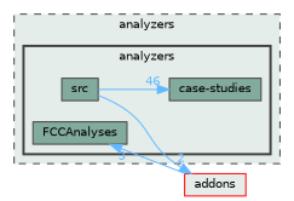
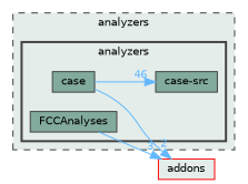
  digraph {
    compound=true
    rankdir=LR
    node [color=grey25 fillcolor="#82ab9d" fontname=Helvetica fontsize=10 shape=box style=filled]
    edge [color=steelblue1 fontcolor=steelblue1 fontname=Helvetica fontsize=10 labeldistance=1.5 labelfontname=Helvetica labelfontsize=10]
-   n1 [height=0.2 label="case-studies" width=0.4]
+   n1 [height=0.2 label="case-src" width=0.4]
    n2 [height=0.2 label=FCCAnalyses width=0.4]
-   n3 [height=0.2 label=src width=0.4]
+   n3 [height=0.2 label=case width=0.4]
    n4 [color=red fillcolor="#e4edea" height=0.2 label=addons width=0.4]
    subgraph cluster_1 {
      bgcolor="#e4edea"
      fontname=Helvetica
      fontsize=10
      label=analyzers
      pencolor=grey25
      style="filled,dashed"
      subgraph cluster_2 {
        bgcolor="#e4edea"
        fontname=Helvetica
        fontsize=10
        label=analyzers
        pencolor=grey25
        style="filled,bold"
        n1
        n2
        n3
      }
    }
-   n4 -> n2 [headlabel=3]
+   n2 -> n4 [headlabel=3]
    n3 -> n1 [headlabel=46]
    n3 -> n4 [headlabel=2]
  }
